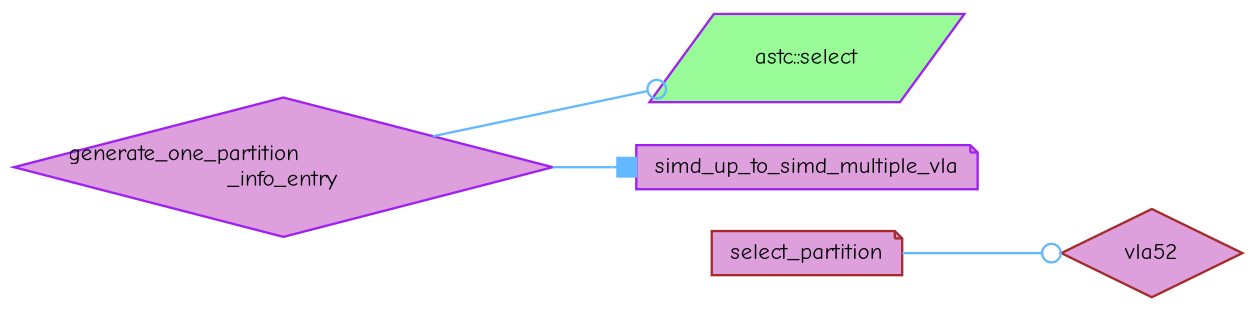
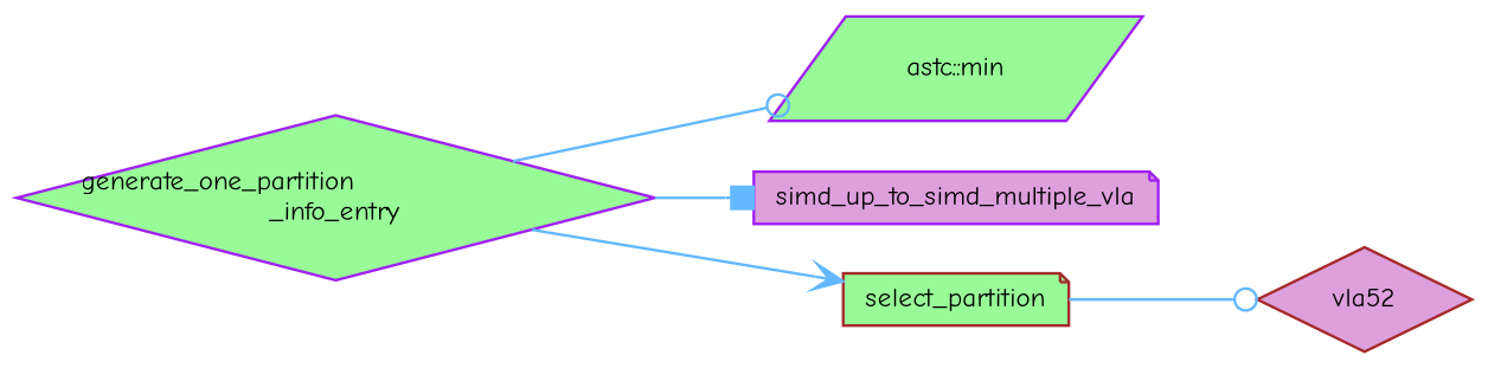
  digraph {
    fontname="Comic Neue"
    rankdir=LR
    node [color=purple fillcolor=plum fontname="Comic Neue" fontsize=10 shape=diamond style=filled]
    edge [arrowhead=odot color=steelblue1 fontname="Comic Neue" fontsize=10 labelfontname=Helvetica labelfontsize=10 style=solid]
-   n1 [fontcolor=black height=0.2 label="generate_one_partition\l_info_entry" width=0.4]
-   n2 [fillcolor=palegreen height=0.2 label="astc::select" shape=parallelogram width=0.4]
+   n1 [fillcolor=palegreen fontcolor=black height=0.2 label="generate_one_partition\l_info_entry" width=0.4]
+   n2 [fillcolor=palegreen height=0.2 label="astc::min" shape=parallelogram width=0.4]
    n3 [height=0.2 label=simd_up_to_simd_multiple_vla shape=note width=0.4]
-   n4 [color=brown height=0.2 label=select_partition shape=note width=0.4]
+   n4 [color=brown fillcolor=palegreen height=0.2 label=select_partition shape=note width=0.4]
    n5 [color=brown height=0.2 label=vla52 width=0.4]
    n1 -> n2
    n1 -> n3 [arrowhead=box]
+   n1 -> n4 [arrowhead=vee]
    n4 -> n5
  }
